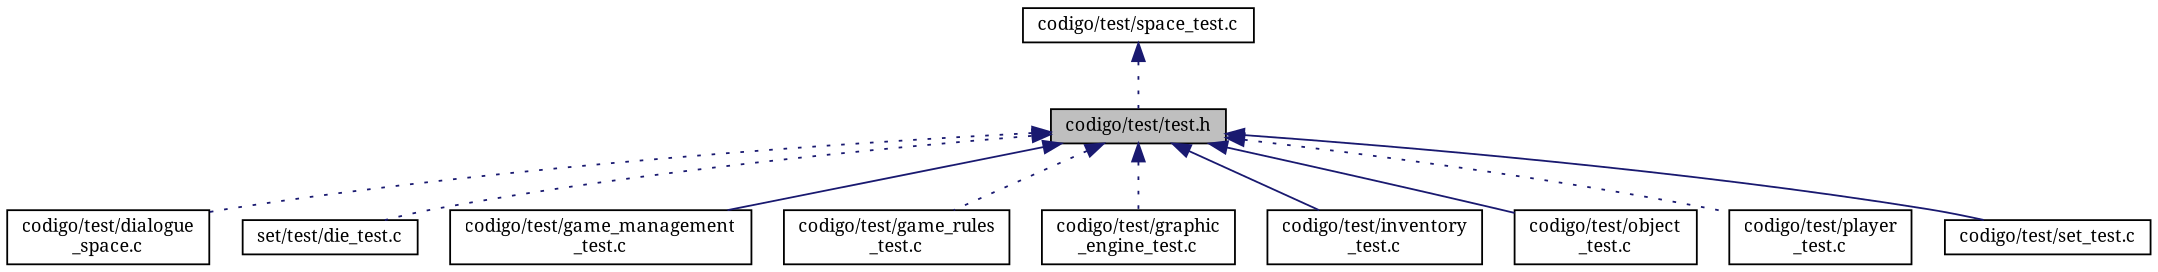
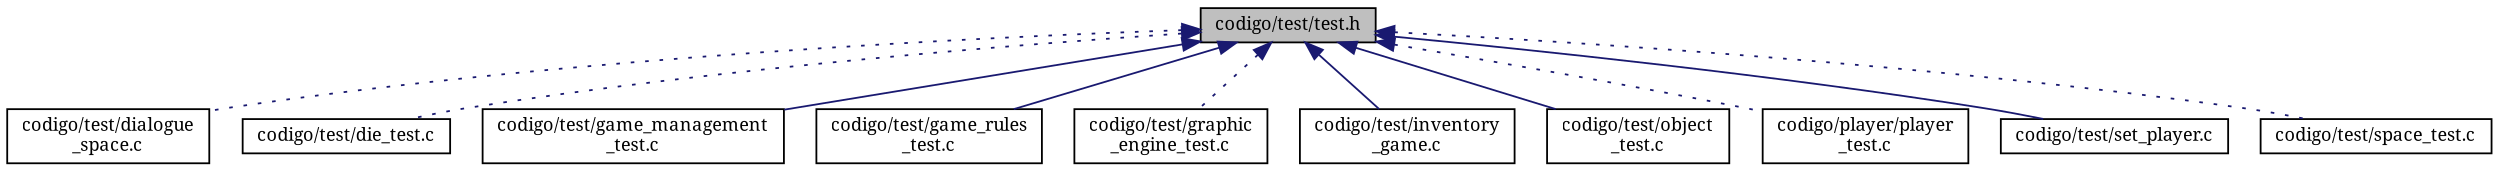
  digraph {
    fontname="Noto Serif"
    node [color=black fillcolor=white fontname="Noto Serif" fontsize=10 shape=record style=filled]
    edge [color=midnightblue dir=back fontname="Noto Serif" fontsize=10 labelfontname=Helvetica labelfontsize=10 style=dotted]
    n1 [fillcolor=grey75 fontcolor=black height=0.2 label="codigo/test/test.h" width=0.4]
    n2 [height=0.2 label="codigo/test/dialogue\l_space.c" width=0.4]
-   n3 [height=0.2 label="set/test/die_test.c" width=0.4]
+   n3 [height=0.2 label="codigo/test/die_test.c" width=0.4]
    n4 [height=0.2 label="codigo/test/game_management\l_test.c" width=0.4]
    n5 [height=0.2 label="codigo/test/game_rules\l_test.c" width=0.4]
    n6 [height=0.2 label="codigo/test/graphic\l_engine_test.c" width=0.4]
-   n7 [height=0.2 label="codigo/test/inventory\l_test.c" width=0.4]
+   n7 [height=0.2 label="codigo/test/inventory\l_game.c" width=0.4]
    n8 [height=0.2 label="codigo/test/object\l_test.c" width=0.4]
-   n9 [height=0.2 label="codigo/test/player\l_test.c" width=0.4]
-   n10 [height=0.2 label="codigo/test/set_test.c" width=0.4]
+   n9 [height=0.2 label="codigo/player/player\l_test.c" width=0.4]
+   n10 [height=0.2 label="codigo/test/set_player.c" width=0.4]
    n11 [height=0.2 label="codigo/test/space_test.c" width=0.4]
    n1 -> n2
    n1 -> n3
    n1 -> n4 [style=solid]
-   n1 -> n5
+   n1 -> n5 [style=solid]
    n1 -> n6
    n1 -> n7 [style=solid]
    n1 -> n8 [style=solid]
    n1 -> n9
    n1 -> n10 [style=solid]
-   n11 -> n1
+   n1 -> n11
  }
